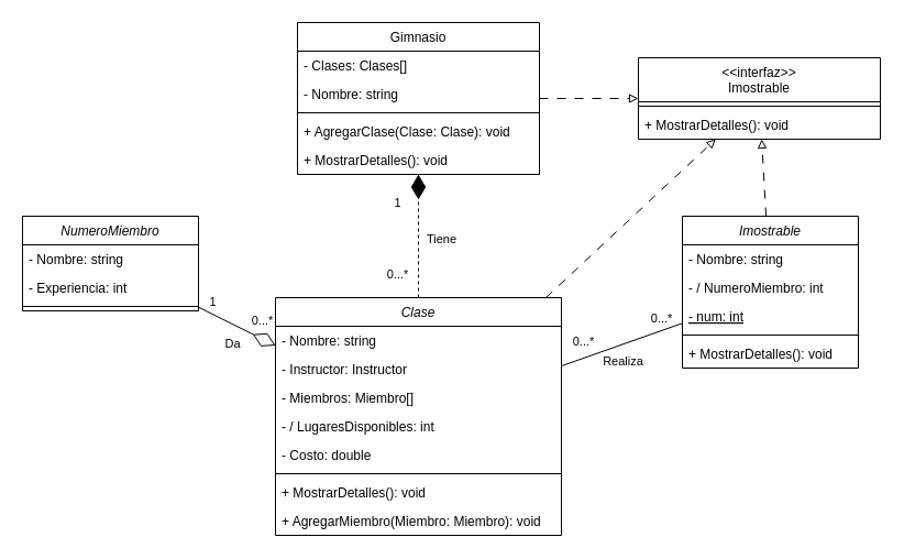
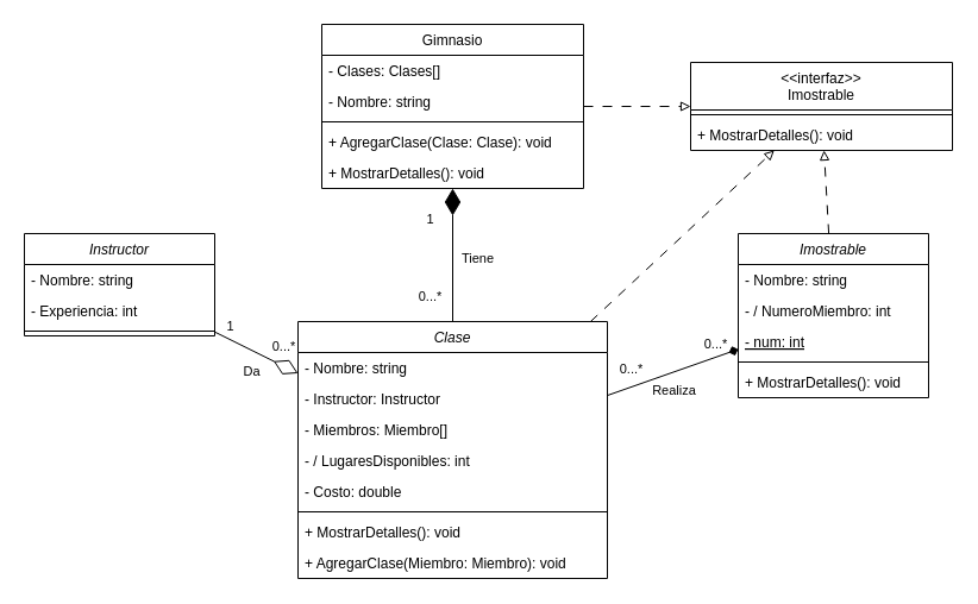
  <mxCell id="0" />
  <mxCell id="1" parent="0" />
  <mxCell id="2" value="Clase" style="swimlane;fontStyle=2;align=center;verticalAlign=top;childLayout=stackLayout;horizontal=1;startSize=26;horizontalStack=0;resizeParent=1;resizeLast=0;collapsible=1;marginBottom=0;rounded=0;shadow=0;strokeWidth=1;" parent="1" vertex="1"><mxGeometry x="250" y="270" width="260" height="216" as="geometry"><mxRectangle x="230" y="140" width="160" height="26" as="alternateBounds" /></mxGeometry></mxCell>
  <mxCell id="3" value="- Nombre: string" style="text;align=left;verticalAlign=top;spacingLeft=4;spacingRight=4;overflow=hidden;rotatable=0;points=[[0,0.5],[1,0.5]];portConstraint=eastwest;rounded=0;shadow=0;html=0;" parent="2" vertex="1"><mxGeometry y="26" width="260" height="26" as="geometry" /></mxCell>
  <mxCell id="4" value="- Instructor: Instructor" style="text;align=left;verticalAlign=top;spacingLeft=4;spacingRight=4;overflow=hidden;rotatable=0;points=[[0,0.5],[1,0.5]];portConstraint=eastwest;rounded=0;shadow=0;html=0;" vertex="1" parent="2"><mxGeometry y="52" width="260" height="26" as="geometry" /></mxCell>
  <mxCell id="5" value="- Miembros: Miembro[]" style="text;align=left;verticalAlign=top;spacingLeft=4;spacingRight=4;overflow=hidden;rotatable=0;points=[[0,0.5],[1,0.5]];portConstraint=eastwest;rounded=0;shadow=0;html=0;" vertex="1" parent="2"><mxGeometry y="78" width="260" height="26" as="geometry" /></mxCell>
  <mxCell id="6" value="- / LugaresDisponibles: int" style="text;align=left;verticalAlign=top;spacingLeft=4;spacingRight=4;overflow=hidden;rotatable=0;points=[[0,0.5],[1,0.5]];portConstraint=eastwest;rounded=0;shadow=0;html=0;" vertex="1" parent="2"><mxGeometry y="104" width="260" height="26" as="geometry" /></mxCell>
  <mxCell id="7" value="- Costo: double" style="text;align=left;verticalAlign=top;spacingLeft=4;spacingRight=4;overflow=hidden;rotatable=0;points=[[0,0.5],[1,0.5]];portConstraint=eastwest;rounded=0;shadow=0;html=0;" vertex="1" parent="2"><mxGeometry y="130" width="260" height="26" as="geometry" /></mxCell>
  <mxCell id="8" value="" style="line;html=1;strokeWidth=1;align=left;verticalAlign=middle;spacingTop=-1;spacingLeft=3;spacingRight=3;rotatable=0;labelPosition=right;points=[];portConstraint=eastwest;" parent="2" vertex="1"><mxGeometry y="156" width="260" height="8" as="geometry" /></mxCell>
  <mxCell id="9" value="+ MostrarDetalles(): void " style="text;align=left;verticalAlign=top;spacingLeft=4;spacingRight=4;overflow=hidden;rotatable=0;points=[[0,0.5],[1,0.5]];portConstraint=eastwest;" parent="2" vertex="1"><mxGeometry y="164" width="260" height="26" as="geometry" /></mxCell>
- <mxCell id="10" value="+ AgregarMiembro(Miembro: Miembro): void" style="text;align=left;verticalAlign=top;spacingLeft=4;spacingRight=4;overflow=hidden;rotatable=0;points=[[0,0.5],[1,0.5]];portConstraint=eastwest;" vertex="1" parent="2"><mxGeometry y="190" width="260" height="26" as="geometry" /></mxCell>
+ <mxCell id="10" value="+ AgregarClase(Miembro: Miembro): void" style="text;align=left;verticalAlign=top;spacingLeft=4;spacingRight=4;overflow=hidden;rotatable=0;points=[[0,0.5],[1,0.5]];portConstraint=eastwest;" vertex="1" parent="2"><mxGeometry y="190" width="260" height="26" as="geometry" /></mxCell>
  <mxCell id="11" value="Gimnasio" style="swimlane;fontStyle=0;align=center;verticalAlign=top;childLayout=stackLayout;horizontal=1;startSize=26;horizontalStack=0;resizeParent=1;resizeLast=0;collapsible=1;marginBottom=0;rounded=0;shadow=0;strokeWidth=1;" parent="1" vertex="1"><mxGeometry x="270" y="20" width="220" height="138" as="geometry"><mxRectangle x="550" y="140" width="160" height="26" as="alternateBounds" /></mxGeometry></mxCell>
  <mxCell id="12" value="- Clases: Clases[]" style="text;align=left;verticalAlign=top;spacingLeft=4;spacingRight=4;overflow=hidden;rotatable=0;points=[[0,0.5],[1,0.5]];portConstraint=eastwest;rounded=0;shadow=0;html=0;" parent="11" vertex="1"><mxGeometry y="26" width="220" height="26" as="geometry" /></mxCell>
  <mxCell id="13" value="- Nombre: string" style="text;align=left;verticalAlign=top;spacingLeft=4;spacingRight=4;overflow=hidden;rotatable=0;points=[[0,0.5],[1,0.5]];portConstraint=eastwest;rounded=0;shadow=0;html=0;" vertex="1" parent="11"><mxGeometry y="52" width="220" height="26" as="geometry" /></mxCell>
  <mxCell id="14" value="" style="line;html=1;strokeWidth=1;align=left;verticalAlign=middle;spacingTop=-1;spacingLeft=3;spacingRight=3;rotatable=0;labelPosition=right;points=[];portConstraint=eastwest;" parent="11" vertex="1"><mxGeometry y="78" width="220" height="8" as="geometry" /></mxCell>
  <mxCell id="15" value="+ AgregarClase(Clase: Clase): void" style="text;align=left;verticalAlign=top;spacingLeft=4;spacingRight=4;overflow=hidden;rotatable=0;points=[[0,0.5],[1,0.5]];portConstraint=eastwest;" parent="11" vertex="1"><mxGeometry y="86" width="220" height="26" as="geometry" /></mxCell>
  <mxCell id="16" value="+ MostrarDetalles(): void" style="text;align=left;verticalAlign=top;spacingLeft=4;spacingRight=4;overflow=hidden;rotatable=0;points=[[0,0.5],[1,0.5]];portConstraint=eastwest;" vertex="1" parent="11"><mxGeometry y="112" width="220" height="26" as="geometry" /></mxCell>
  <mxCell id="17" value="Imostrable" style="swimlane;fontStyle=2;align=center;verticalAlign=top;childLayout=stackLayout;horizontal=1;startSize=26;horizontalStack=0;resizeParent=1;resizeLast=0;collapsible=1;marginBottom=0;rounded=0;shadow=0;strokeWidth=1;" vertex="1" parent="1"><mxGeometry x="620" y="196" width="160" height="138" as="geometry"><mxRectangle x="230" y="140" width="160" height="26" as="alternateBounds" /></mxGeometry></mxCell>
  <mxCell id="18" value="- Nombre: string" style="text;align=left;verticalAlign=top;spacingLeft=4;spacingRight=4;overflow=hidden;rotatable=0;points=[[0,0.5],[1,0.5]];portConstraint=eastwest;rounded=0;shadow=0;html=0;" vertex="1" parent="17"><mxGeometry y="26" width="160" height="26" as="geometry" /></mxCell>
  <mxCell id="19" value="- / NumeroMiembro: int" style="text;align=left;verticalAlign=top;spacingLeft=4;spacingRight=4;overflow=hidden;rotatable=0;points=[[0,0.5],[1,0.5]];portConstraint=eastwest;rounded=0;shadow=0;html=0;" vertex="1" parent="17"><mxGeometry y="52" width="160" height="26" as="geometry" /></mxCell>
  <mxCell id="20" value="- num: int" style="text;align=left;verticalAlign=top;spacingLeft=4;spacingRight=4;overflow=hidden;rotatable=0;points=[[0,0.5],[1,0.5]];portConstraint=eastwest;rounded=0;shadow=0;html=0;fontStyle=4" vertex="1" parent="17"><mxGeometry y="78" width="160" height="26" as="geometry" /></mxCell>
  <mxCell id="21" value="" style="line;html=1;strokeWidth=1;align=left;verticalAlign=middle;spacingTop=-1;spacingLeft=3;spacingRight=3;rotatable=0;labelPosition=right;points=[];portConstraint=eastwest;" vertex="1" parent="17"><mxGeometry y="104" width="160" height="8" as="geometry" /></mxCell>
  <mxCell id="22" value="+ MostrarDetalles(): void" style="text;align=left;verticalAlign=top;spacingLeft=4;spacingRight=4;overflow=hidden;rotatable=0;points=[[0,0.5],[1,0.5]];portConstraint=eastwest;rounded=0;shadow=0;html=0;" vertex="1" parent="17"><mxGeometry y="112" width="160" height="26" as="geometry" /></mxCell>
- <mxCell id="23" value="NumeroMiembro" style="swimlane;fontStyle=2;align=center;verticalAlign=top;childLayout=stackLayout;horizontal=1;startSize=26;horizontalStack=0;resizeParent=1;resizeLast=0;collapsible=1;marginBottom=0;rounded=0;shadow=0;strokeWidth=1;" vertex="1" parent="1"><mxGeometry x="20" y="196" width="160" height="86" as="geometry"><mxRectangle x="230" y="140" width="160" height="26" as="alternateBounds" /></mxGeometry></mxCell>
+ <mxCell id="23" value="Instructor" style="swimlane;fontStyle=2;align=center;verticalAlign=top;childLayout=stackLayout;horizontal=1;startSize=26;horizontalStack=0;resizeParent=1;resizeLast=0;collapsible=1;marginBottom=0;rounded=0;shadow=0;strokeWidth=1;" vertex="1" parent="1"><mxGeometry x="20" y="196" width="160" height="86" as="geometry"><mxRectangle x="230" y="140" width="160" height="26" as="alternateBounds" /></mxGeometry></mxCell>
  <mxCell id="24" value="- Nombre: string" style="text;align=left;verticalAlign=top;spacingLeft=4;spacingRight=4;overflow=hidden;rotatable=0;points=[[0,0.5],[1,0.5]];portConstraint=eastwest;" parent="23" vertex="1"><mxGeometry y="26" width="160" height="26" as="geometry" /></mxCell>
  <mxCell id="25" value="- Experiencia: int" style="text;align=left;verticalAlign=top;spacingLeft=4;spacingRight=4;overflow=hidden;rotatable=0;points=[[0,0.5],[1,0.5]];portConstraint=eastwest;" vertex="1" parent="23"><mxGeometry y="52" width="160" height="26" as="geometry" /></mxCell>
  <mxCell id="26" value="" style="line;html=1;strokeWidth=1;align=left;verticalAlign=middle;spacingTop=-1;spacingLeft=3;spacingRight=3;rotatable=0;labelPosition=right;points=[];portConstraint=eastwest;" vertex="1" parent="23"><mxGeometry y="78" width="160" height="8" as="geometry" /></mxCell>
- <mxCell id="27" value="" style="endArrow=none;html=1;rounded=0;" edge="1" parent="1" source="2" target="17"><mxGeometry width="50" height="50" relative="1" as="geometry"><mxPoint x="540" y="260" as="sourcePoint" /><mxPoint x="590" y="210" as="targetPoint" /></mxGeometry></mxCell>
+ <mxCell id="27" value="" style="endArrow=diamond;html=1;rounded=0;" edge="1" parent="1" source="2" target="17"><mxGeometry width="50" height="50" relative="1" as="geometry"><mxPoint x="540" y="260" as="sourcePoint" /><mxPoint x="590" y="210" as="targetPoint" /></mxGeometry></mxCell>
  <mxCell id="28" value="Realiza" style="edgeLabel;html=1;align=center;verticalAlign=middle;resizable=0;points=[];" vertex="1" connectable="0" parent="27"><mxGeometry x="0.058" y="-2" relative="1" as="geometry"><mxPoint x="-4" y="14" as="offset" /></mxGeometry></mxCell>
  <mxCell id="29" value="0...*" style="edgeLabel;html=1;align=center;verticalAlign=middle;resizable=0;points=[];" vertex="1" connectable="0" parent="27"><mxGeometry x="0.646" y="1" relative="1" as="geometry"><mxPoint y="-11" as="offset" /></mxGeometry></mxCell>
  <mxCell id="30" value="0...*" style="edgeLabel;html=1;align=center;verticalAlign=middle;resizable=0;points=[];" vertex="1" connectable="0" parent="27"><mxGeometry x="-0.655" y="-2" relative="1" as="geometry"><mxPoint y="-18" as="offset" /></mxGeometry></mxCell>
  <mxCell id="31" value="" style="endArrow=diamondThin;html=1;rounded=0;endFill=0;endSize=20;" edge="1" parent="1" source="23" target="2"><mxGeometry width="50" height="50" relative="1" as="geometry"><mxPoint x="540" y="260" as="sourcePoint" /><mxPoint x="590" y="210" as="targetPoint" /></mxGeometry></mxCell>
  <mxCell id="32" value="Da" style="edgeLabel;html=1;align=center;verticalAlign=middle;resizable=0;points=[];" vertex="1" connectable="0" parent="31"><mxGeometry x="-0.133" y="1" relative="1" as="geometry"><mxPoint y="19" as="offset" /></mxGeometry></mxCell>
  <mxCell id="33" value="1" style="edgeLabel;html=1;align=center;verticalAlign=middle;resizable=0;points=[];" vertex="1" connectable="0" parent="31"><mxGeometry x="-0.67" y="2" relative="1" as="geometry"><mxPoint y="-9" as="offset" /></mxGeometry></mxCell>
  <mxCell id="34" value="0...*" style="edgeLabel;html=1;align=center;verticalAlign=middle;resizable=0;points=[];" vertex="1" connectable="0" parent="31"><mxGeometry x="0.649" y="1" relative="1" as="geometry"><mxPoint y="-16" as="offset" /></mxGeometry></mxCell>
- <mxCell id="35" value="" style="endArrow=diamondThin;html=1;rounded=0;endFill=1;endSize=20;dashed=1;" edge="1" parent="1" source="2" target="11"><mxGeometry width="50" height="50" relative="1" as="geometry"><mxPoint x="440" y="260" as="sourcePoint" /><mxPoint x="490" y="210" as="targetPoint" /></mxGeometry></mxCell>
+ <mxCell id="35" value="" style="endArrow=diamondThin;html=1;rounded=0;endFill=1;endSize=20;" edge="1" parent="1" source="2" target="11"><mxGeometry width="50" height="50" relative="1" as="geometry"><mxPoint x="440" y="260" as="sourcePoint" /><mxPoint x="490" y="210" as="targetPoint" /></mxGeometry></mxCell>
  <mxCell id="36" value="Tiene" style="edgeLabel;html=1;align=center;verticalAlign=middle;resizable=0;points=[];" vertex="1" connectable="0" parent="35"><mxGeometry x="0.103" y="1" relative="1" as="geometry"><mxPoint x="21" y="8" as="offset" /></mxGeometry></mxCell>
  <mxCell id="37" value="0...*" style="edgeLabel;html=1;align=center;verticalAlign=middle;resizable=0;points=[];" vertex="1" connectable="0" parent="35"><mxGeometry x="-0.604" y="3" relative="1" as="geometry"><mxPoint x="-17" as="offset" /></mxGeometry></mxCell>
  <mxCell id="38" value="1" style="edgeLabel;html=1;align=center;verticalAlign=middle;resizable=0;points=[];" vertex="1" connectable="0" parent="35"><mxGeometry x="0.551" y="-1" relative="1" as="geometry"><mxPoint x="-21" as="offset" /></mxGeometry></mxCell>
  <mxCell id="39" value="&lt;&lt;interfaz&gt;&gt;&#10;Imostrable" style="swimlane;fontStyle=0;align=center;verticalAlign=top;childLayout=stackLayout;horizontal=1;startSize=40;horizontalStack=0;resizeParent=1;resizeLast=0;collapsible=1;marginBottom=0;rounded=0;shadow=0;strokeWidth=1;" vertex="1" parent="1"><mxGeometry x="580" y="52" width="220" height="74" as="geometry"><mxRectangle x="550" y="140" width="160" height="26" as="alternateBounds" /></mxGeometry></mxCell>
  <mxCell id="40" value="" style="line;html=1;strokeWidth=1;align=left;verticalAlign=middle;spacingTop=-1;spacingLeft=3;spacingRight=3;rotatable=0;labelPosition=right;points=[];portConstraint=eastwest;" vertex="1" parent="39"><mxGeometry y="40" width="220" height="8" as="geometry" /></mxCell>
  <mxCell id="41" value="+ MostrarDetalles(): void" style="text;align=left;verticalAlign=top;spacingLeft=4;spacingRight=4;overflow=hidden;rotatable=0;points=[[0,0.5],[1,0.5]];portConstraint=eastwest;" vertex="1" parent="39"><mxGeometry y="48" width="220" height="26" as="geometry" /></mxCell>
  <mxCell id="42" value="" style="endArrow=block;html=1;rounded=0;startArrow=none;startFill=0;dashed=1;dashPattern=8 8;endFill=0;" edge="1" parent="1" source="11" target="39"><mxGeometry width="50" height="50" relative="1" as="geometry"><mxPoint x="430" y="120" as="sourcePoint" /><mxPoint x="480" y="70" as="targetPoint" /></mxGeometry></mxCell>
  <mxCell id="43" value="" style="endArrow=block;html=1;rounded=0;dashed=1;dashPattern=8 8;endFill=0;" edge="1" parent="1" source="2" target="39"><mxGeometry width="50" height="50" relative="1" as="geometry"><mxPoint x="500" y="180" as="sourcePoint" /><mxPoint x="550" y="130" as="targetPoint" /></mxGeometry></mxCell>
  <mxCell id="44" value="" style="endArrow=block;html=1;rounded=0;dashed=1;dashPattern=8 8;endFill=0;" edge="1" parent="1" source="17" target="39"><mxGeometry width="50" height="50" relative="1" as="geometry"><mxPoint x="560" y="190" as="sourcePoint" /><mxPoint x="610" y="140" as="targetPoint" /></mxGeometry></mxCell>
